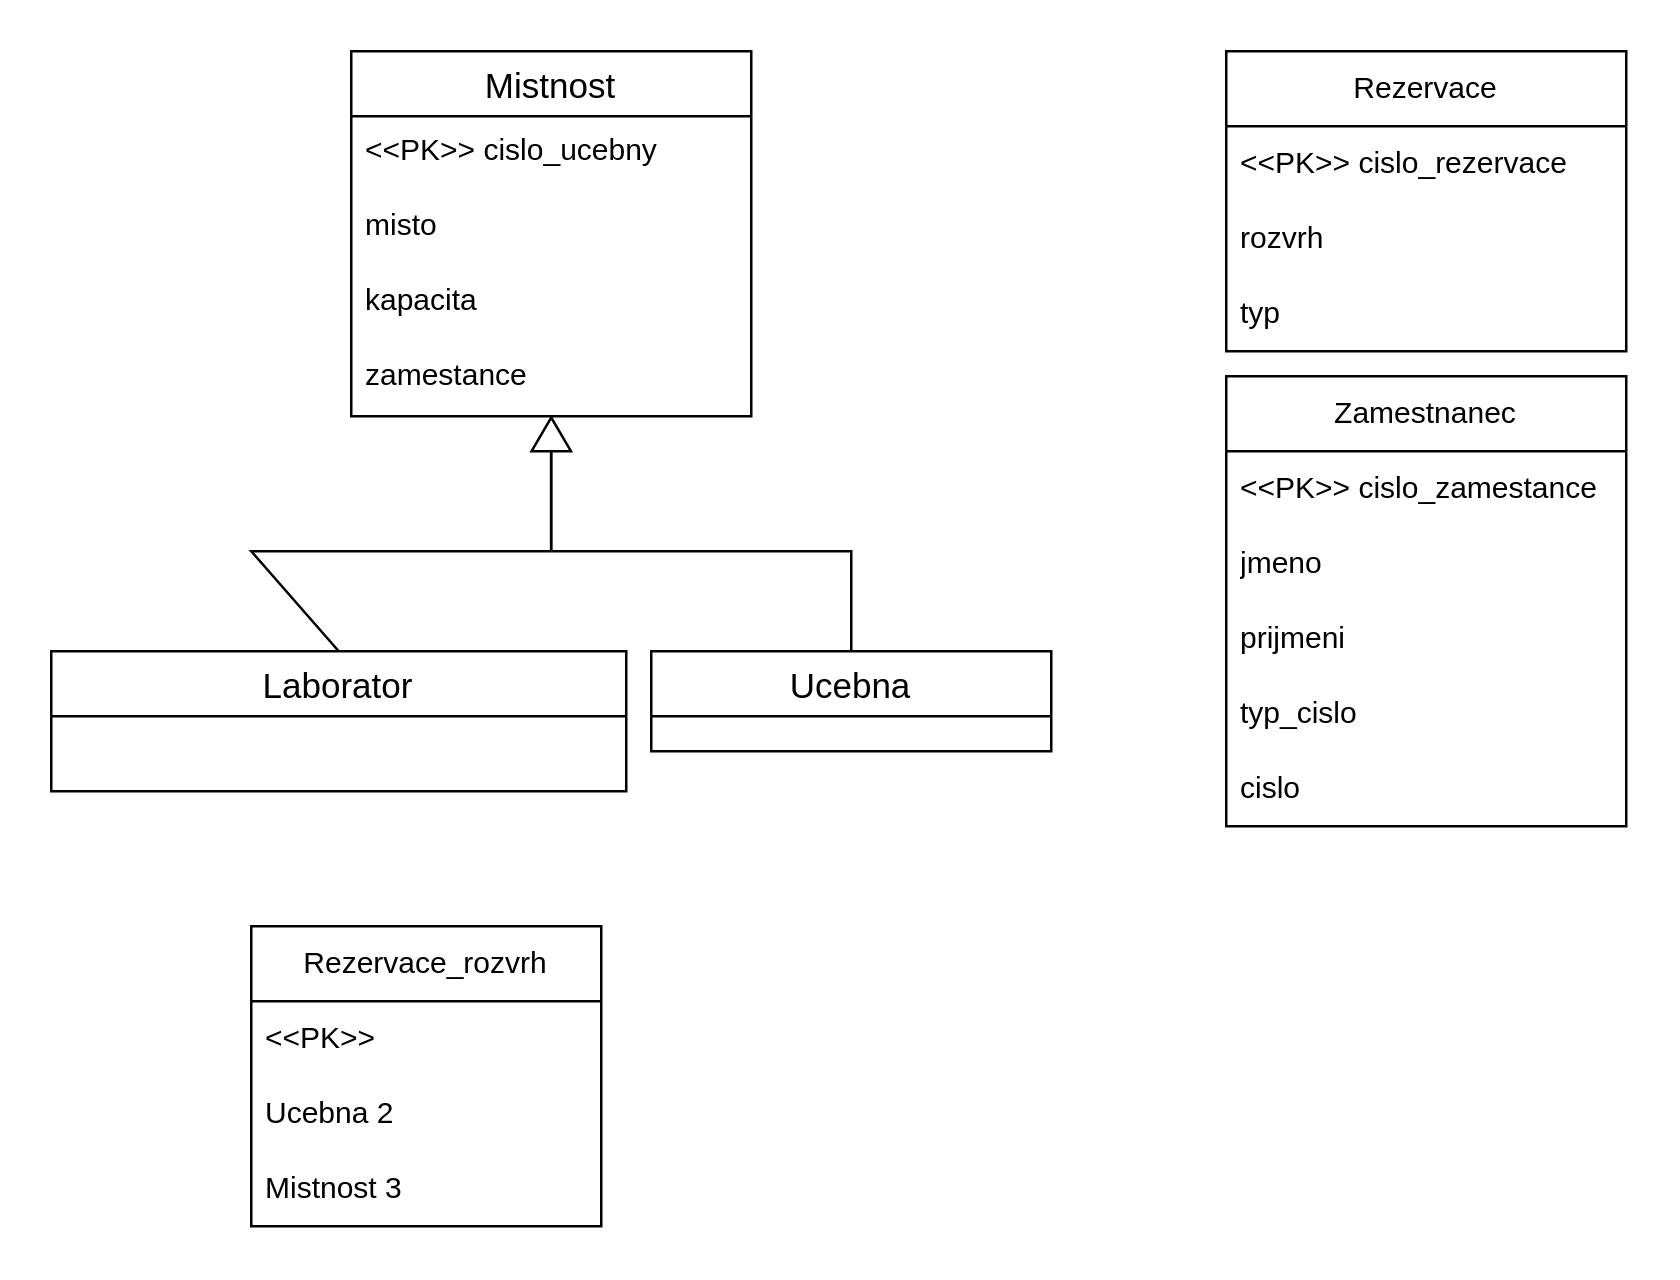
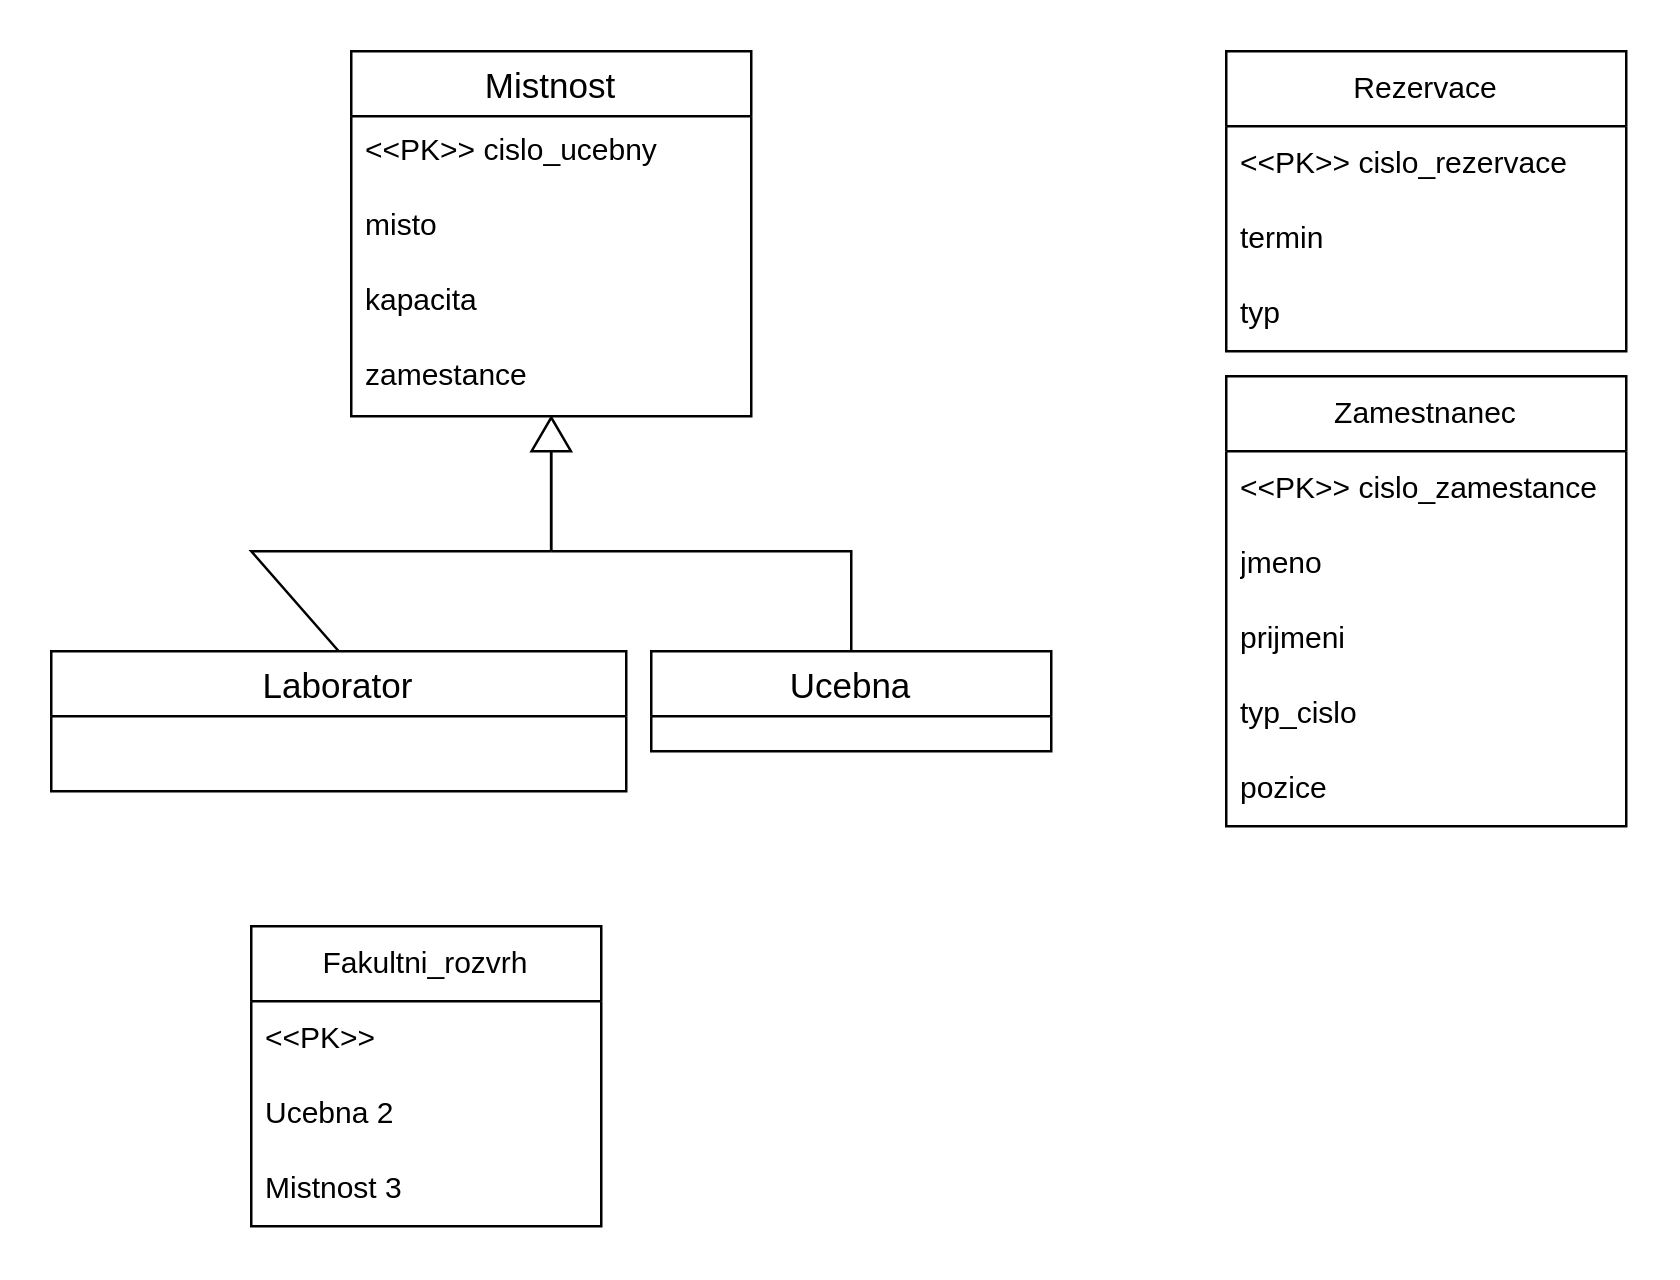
  <mxCell id="0" />
  <mxCell id="1" parent="0" />
  <mxCell id="2" value="Mistnost" style="swimlane;fontStyle=0;childLayout=stackLayout;horizontal=1;startSize=26;horizontalStack=0;resizeParent=1;resizeParentMax=0;resizeLast=0;collapsible=1;marginBottom=0;align=center;fontSize=14;" vertex="1" parent="1"><mxGeometry x="140" y="20" width="160" height="146" as="geometry" /></mxCell>
  <mxCell id="3" value="&lt;&lt;PK&gt;&gt; cislo_ucebny" style="text;strokeColor=none;fillColor=none;spacingLeft=4;spacingRight=4;overflow=hidden;rotatable=0;points=[[0,0.5],[1,0.5]];portConstraint=eastwest;fontSize=12;" vertex="1" parent="2"><mxGeometry y="26" width="160" height="30" as="geometry" /></mxCell>
  <mxCell id="4" value="misto" style="text;strokeColor=none;fillColor=none;spacingLeft=4;spacingRight=4;overflow=hidden;rotatable=0;points=[[0,0.5],[1,0.5]];portConstraint=eastwest;fontSize=12;" vertex="1" parent="2"><mxGeometry y="56" width="160" height="30" as="geometry" /></mxCell>
  <mxCell id="5" value="kapacita" style="text;strokeColor=none;fillColor=none;spacingLeft=4;spacingRight=4;overflow=hidden;rotatable=0;points=[[0,0.5],[1,0.5]];portConstraint=eastwest;fontSize=12;" vertex="1" parent="2"><mxGeometry y="86" width="160" height="30" as="geometry" /></mxCell>
  <mxCell id="6" value="zamestance" style="text;strokeColor=none;fillColor=none;spacingLeft=4;spacingRight=4;overflow=hidden;rotatable=0;points=[[0,0.5],[1,0.5]];portConstraint=eastwest;fontSize=12;" vertex="1" parent="2"><mxGeometry y="116" width="160" height="30" as="geometry" /></mxCell>
  <mxCell id="7" value="Laborator" style="swimlane;fontStyle=0;childLayout=stackLayout;horizontal=1;startSize=26;horizontalStack=0;resizeParent=1;resizeParentMax=0;resizeLast=0;collapsible=1;marginBottom=0;align=center;fontSize=14;" vertex="1" parent="1"><mxGeometry x="20" y="260" width="230" height="56" as="geometry" /></mxCell>
  <mxCell id="8" value="Ucebna" style="swimlane;fontStyle=0;childLayout=stackLayout;horizontal=1;startSize=26;horizontalStack=0;resizeParent=1;resizeParentMax=0;resizeLast=0;collapsible=1;marginBottom=0;align=center;fontSize=14;" vertex="1" parent="1"><mxGeometry x="260" y="260" width="160" height="40" as="geometry" /></mxCell>
  <mxCell id="9" value="" style="endArrow=none;html=1;rounded=0;exitX=0.5;exitY=0;exitDx=0;exitDy=0;" edge="1" parent="1" source="7"><mxGeometry width="50" height="50" relative="1" as="geometry"><mxPoint x="220" y="360" as="sourcePoint" /><mxPoint x="220" y="220" as="targetPoint" /><Array as="points"><mxPoint x="100" y="220" /></Array></mxGeometry></mxCell>
  <mxCell id="10" value="" style="endArrow=none;html=1;rounded=0;entryX=0.5;entryY=0;entryDx=0;entryDy=0;" edge="1" parent="1" target="8"><mxGeometry width="50" height="50" relative="1" as="geometry"><mxPoint x="220" y="220" as="sourcePoint" /><mxPoint x="270" y="310" as="targetPoint" /><Array as="points"><mxPoint x="340" y="220" /></Array></mxGeometry></mxCell>
  <mxCell id="11" value="" style="shape=flexArrow;endArrow=classic;html=1;rounded=0;entryX=0.5;entryY=1;entryDx=0;entryDy=0;endWidth=14.619;endSize=4.16;width=0.112;" edge="1" parent="1" target="2"><mxGeometry width="50" height="50" relative="1" as="geometry"><mxPoint x="220" y="220" as="sourcePoint" /><mxPoint x="270" y="310" as="targetPoint" /></mxGeometry></mxCell>
  <mxCell id="12" value="Rezervace" style="swimlane;fontStyle=0;childLayout=stackLayout;horizontal=1;startSize=30;horizontalStack=0;resizeParent=1;resizeParentMax=0;resizeLast=0;collapsible=1;marginBottom=0;whiteSpace=wrap;html=1;" vertex="1" parent="1"><mxGeometry x="490" y="20" width="160" height="120" as="geometry" /></mxCell>
  <mxCell id="13" value="&amp;lt;&amp;lt;PK&amp;gt;&amp;gt; cislo_rezervace" style="text;strokeColor=none;fillColor=none;align=left;verticalAlign=middle;spacingLeft=4;spacingRight=4;overflow=hidden;points=[[0,0.5],[1,0.5]];portConstraint=eastwest;rotatable=0;whiteSpace=wrap;html=1;" vertex="1" parent="12"><mxGeometry y="30" width="160" height="30" as="geometry" /></mxCell>
- <mxCell id="14" value="rozvrh" style="text;strokeColor=none;fillColor=none;align=left;verticalAlign=middle;spacingLeft=4;spacingRight=4;overflow=hidden;points=[[0,0.5],[1,0.5]];portConstraint=eastwest;rotatable=0;whiteSpace=wrap;html=1;" vertex="1" parent="12"><mxGeometry y="60" width="160" height="30" as="geometry" /></mxCell>
+ <mxCell id="14" value="termin" style="text;strokeColor=none;fillColor=none;align=left;verticalAlign=middle;spacingLeft=4;spacingRight=4;overflow=hidden;points=[[0,0.5],[1,0.5]];portConstraint=eastwest;rotatable=0;whiteSpace=wrap;html=1;" vertex="1" parent="12"><mxGeometry y="60" width="160" height="30" as="geometry" /></mxCell>
  <mxCell id="15" value="typ" style="text;strokeColor=none;fillColor=none;align=left;verticalAlign=middle;spacingLeft=4;spacingRight=4;overflow=hidden;points=[[0,0.5],[1,0.5]];portConstraint=eastwest;rotatable=0;whiteSpace=wrap;html=1;" vertex="1" parent="12"><mxGeometry y="90" width="160" height="30" as="geometry" /></mxCell>
  <mxCell id="16" value="Zamestnanec" style="swimlane;fontStyle=0;childLayout=stackLayout;horizontal=1;startSize=30;horizontalStack=0;resizeParent=1;resizeParentMax=0;resizeLast=0;collapsible=1;marginBottom=0;whiteSpace=wrap;html=1;" vertex="1" parent="1"><mxGeometry x="490" y="150" width="160" height="180" as="geometry" /></mxCell>
  <mxCell id="17" value="&amp;lt;&amp;lt;PK&amp;gt;&amp;gt; cislo_zamestance" style="text;strokeColor=none;fillColor=none;align=left;verticalAlign=middle;spacingLeft=4;spacingRight=4;overflow=hidden;points=[[0,0.5],[1,0.5]];portConstraint=eastwest;rotatable=0;whiteSpace=wrap;html=1;" vertex="1" parent="16"><mxGeometry y="30" width="160" height="30" as="geometry" /></mxCell>
  <mxCell id="18" value="jmeno" style="text;strokeColor=none;fillColor=none;align=left;verticalAlign=middle;spacingLeft=4;spacingRight=4;overflow=hidden;points=[[0,0.5],[1,0.5]];portConstraint=eastwest;rotatable=0;whiteSpace=wrap;html=1;" vertex="1" parent="16"><mxGeometry y="60" width="160" height="30" as="geometry" /></mxCell>
  <mxCell id="19" value="prijmeni" style="text;strokeColor=none;fillColor=none;align=left;verticalAlign=middle;spacingLeft=4;spacingRight=4;overflow=hidden;points=[[0,0.5],[1,0.5]];portConstraint=eastwest;rotatable=0;whiteSpace=wrap;html=1;" vertex="1" parent="16"><mxGeometry y="90" width="160" height="30" as="geometry" /></mxCell>
  <mxCell id="20" value="typ_cislo" style="text;strokeColor=none;fillColor=none;align=left;verticalAlign=middle;spacingLeft=4;spacingRight=4;overflow=hidden;points=[[0,0.5],[1,0.5]];portConstraint=eastwest;rotatable=0;whiteSpace=wrap;html=1;" vertex="1" parent="16"><mxGeometry y="120" width="160" height="30" as="geometry" /></mxCell>
- <mxCell id="21" value="cislo" style="text;strokeColor=none;fillColor=none;align=left;verticalAlign=middle;spacingLeft=4;spacingRight=4;overflow=hidden;points=[[0,0.5],[1,0.5]];portConstraint=eastwest;rotatable=0;whiteSpace=wrap;html=1;" vertex="1" parent="16"><mxGeometry y="150" width="160" height="30" as="geometry" /></mxCell>
- <mxCell id="22" value="Rezervace_rozvrh" style="swimlane;fontStyle=0;childLayout=stackLayout;horizontal=1;startSize=30;horizontalStack=0;resizeParent=1;resizeParentMax=0;resizeLast=0;collapsible=1;marginBottom=0;whiteSpace=wrap;html=1;" vertex="1" parent="1"><mxGeometry x="100" y="370" width="140" height="120" as="geometry" /></mxCell>
+ <mxCell id="21" value="pozice" style="text;strokeColor=none;fillColor=none;align=left;verticalAlign=middle;spacingLeft=4;spacingRight=4;overflow=hidden;points=[[0,0.5],[1,0.5]];portConstraint=eastwest;rotatable=0;whiteSpace=wrap;html=1;" vertex="1" parent="16"><mxGeometry y="150" width="160" height="30" as="geometry" /></mxCell>
+ <mxCell id="22" value="Fakultni_rozvrh" style="swimlane;fontStyle=0;childLayout=stackLayout;horizontal=1;startSize=30;horizontalStack=0;resizeParent=1;resizeParentMax=0;resizeLast=0;collapsible=1;marginBottom=0;whiteSpace=wrap;html=1;" vertex="1" parent="1"><mxGeometry x="100" y="370" width="140" height="120" as="geometry" /></mxCell>
  <mxCell id="23" value="&amp;lt;&amp;lt;PK&amp;gt;&amp;gt;" style="text;strokeColor=none;fillColor=none;align=left;verticalAlign=middle;spacingLeft=4;spacingRight=4;overflow=hidden;points=[[0,0.5],[1,0.5]];portConstraint=eastwest;rotatable=0;whiteSpace=wrap;html=1;" vertex="1" parent="22"><mxGeometry y="30" width="140" height="30" as="geometry" /></mxCell>
  <mxCell id="24" value="Ucebna 2" style="text;strokeColor=none;fillColor=none;align=left;verticalAlign=middle;spacingLeft=4;spacingRight=4;overflow=hidden;points=[[0,0.5],[1,0.5]];portConstraint=eastwest;rotatable=0;whiteSpace=wrap;html=1;" vertex="1" parent="22"><mxGeometry y="60" width="140" height="30" as="geometry" /></mxCell>
  <mxCell id="25" value="Mistnost 3" style="text;strokeColor=none;fillColor=none;align=left;verticalAlign=middle;spacingLeft=4;spacingRight=4;overflow=hidden;points=[[0,0.5],[1,0.5]];portConstraint=eastwest;rotatable=0;whiteSpace=wrap;html=1;" vertex="1" parent="22"><mxGeometry y="90" width="140" height="30" as="geometry" /></mxCell>
